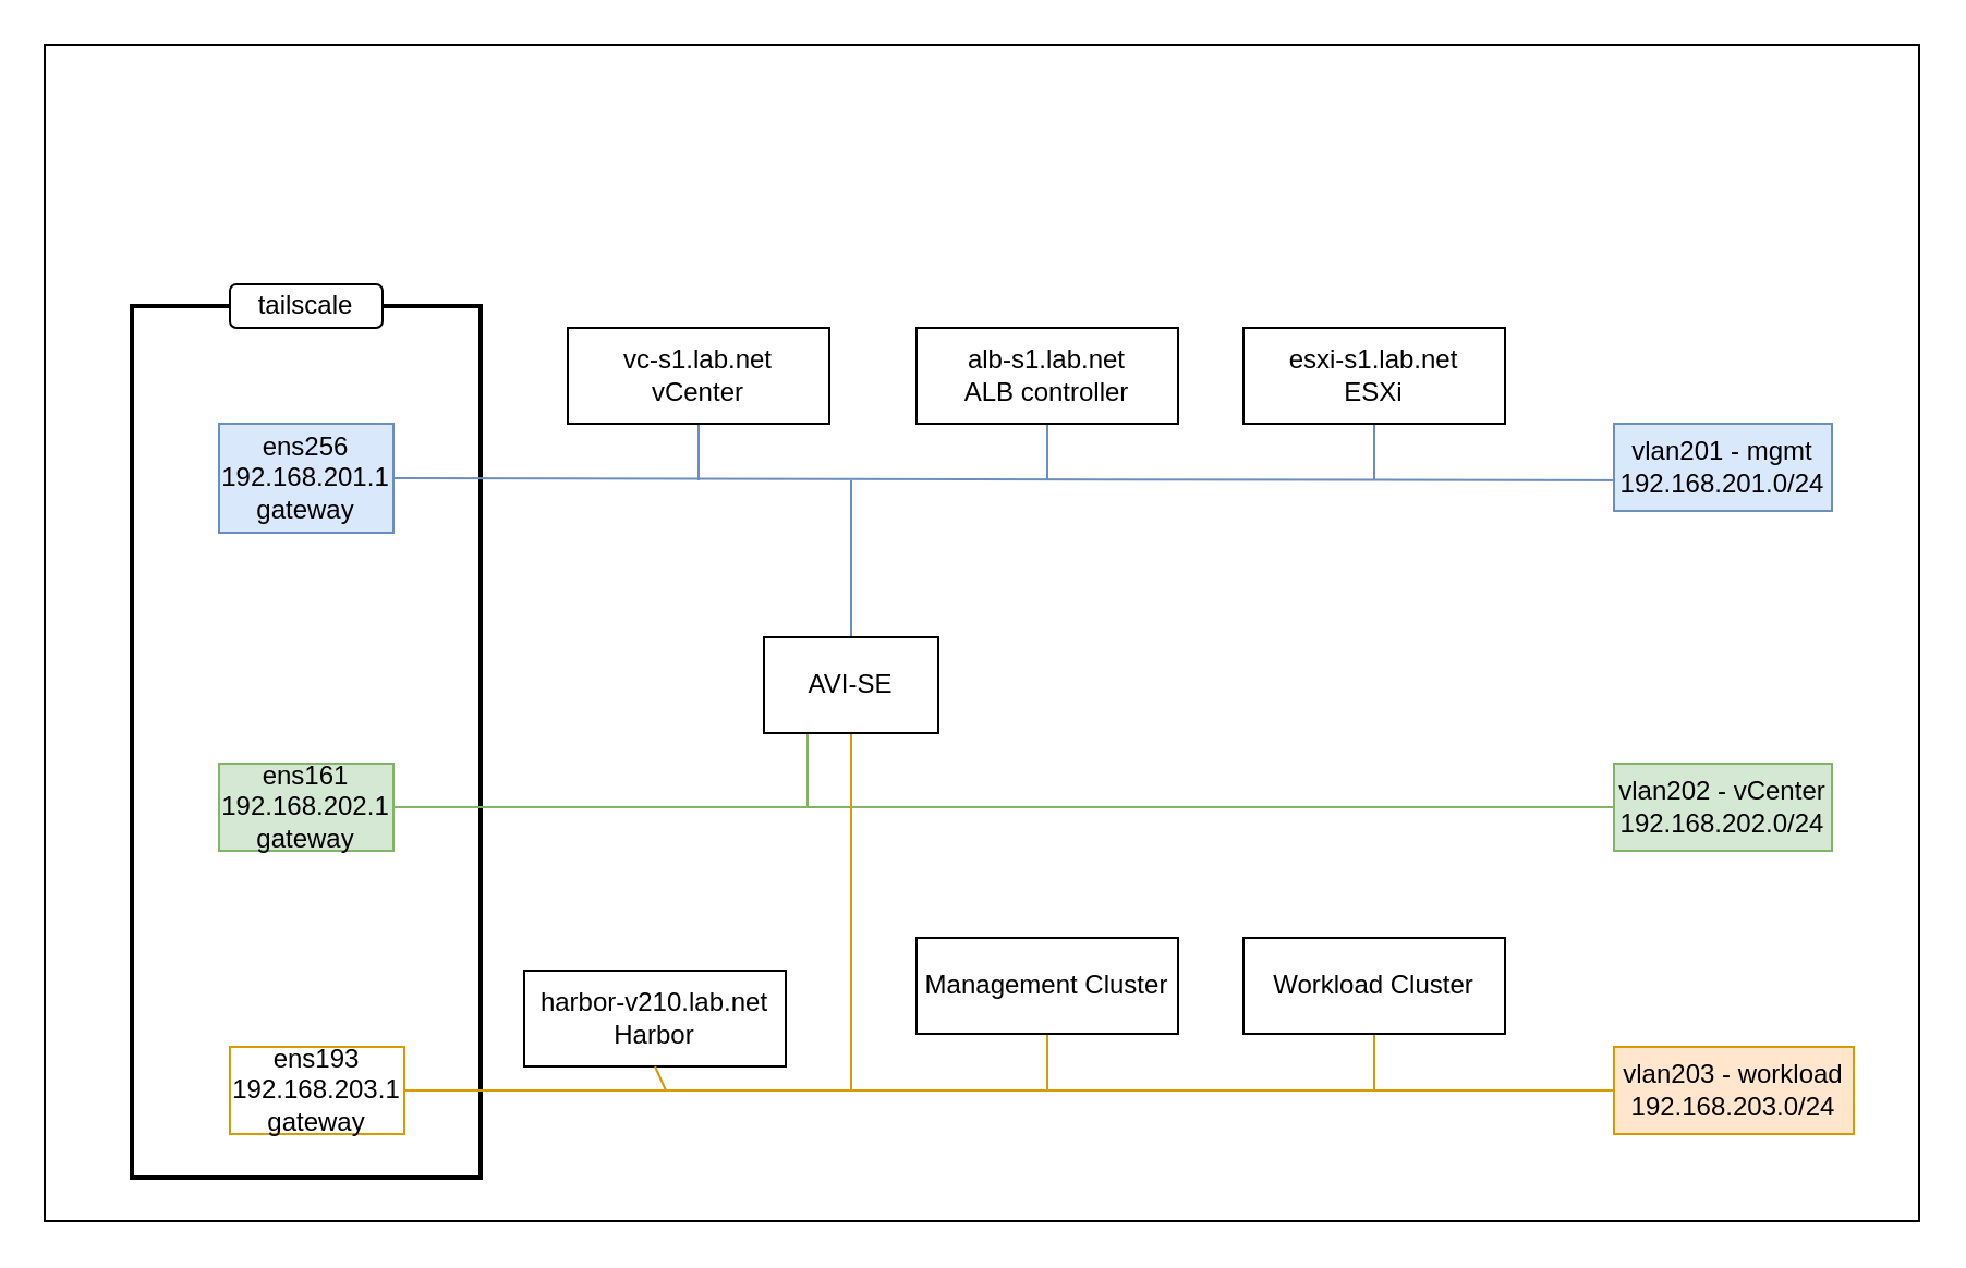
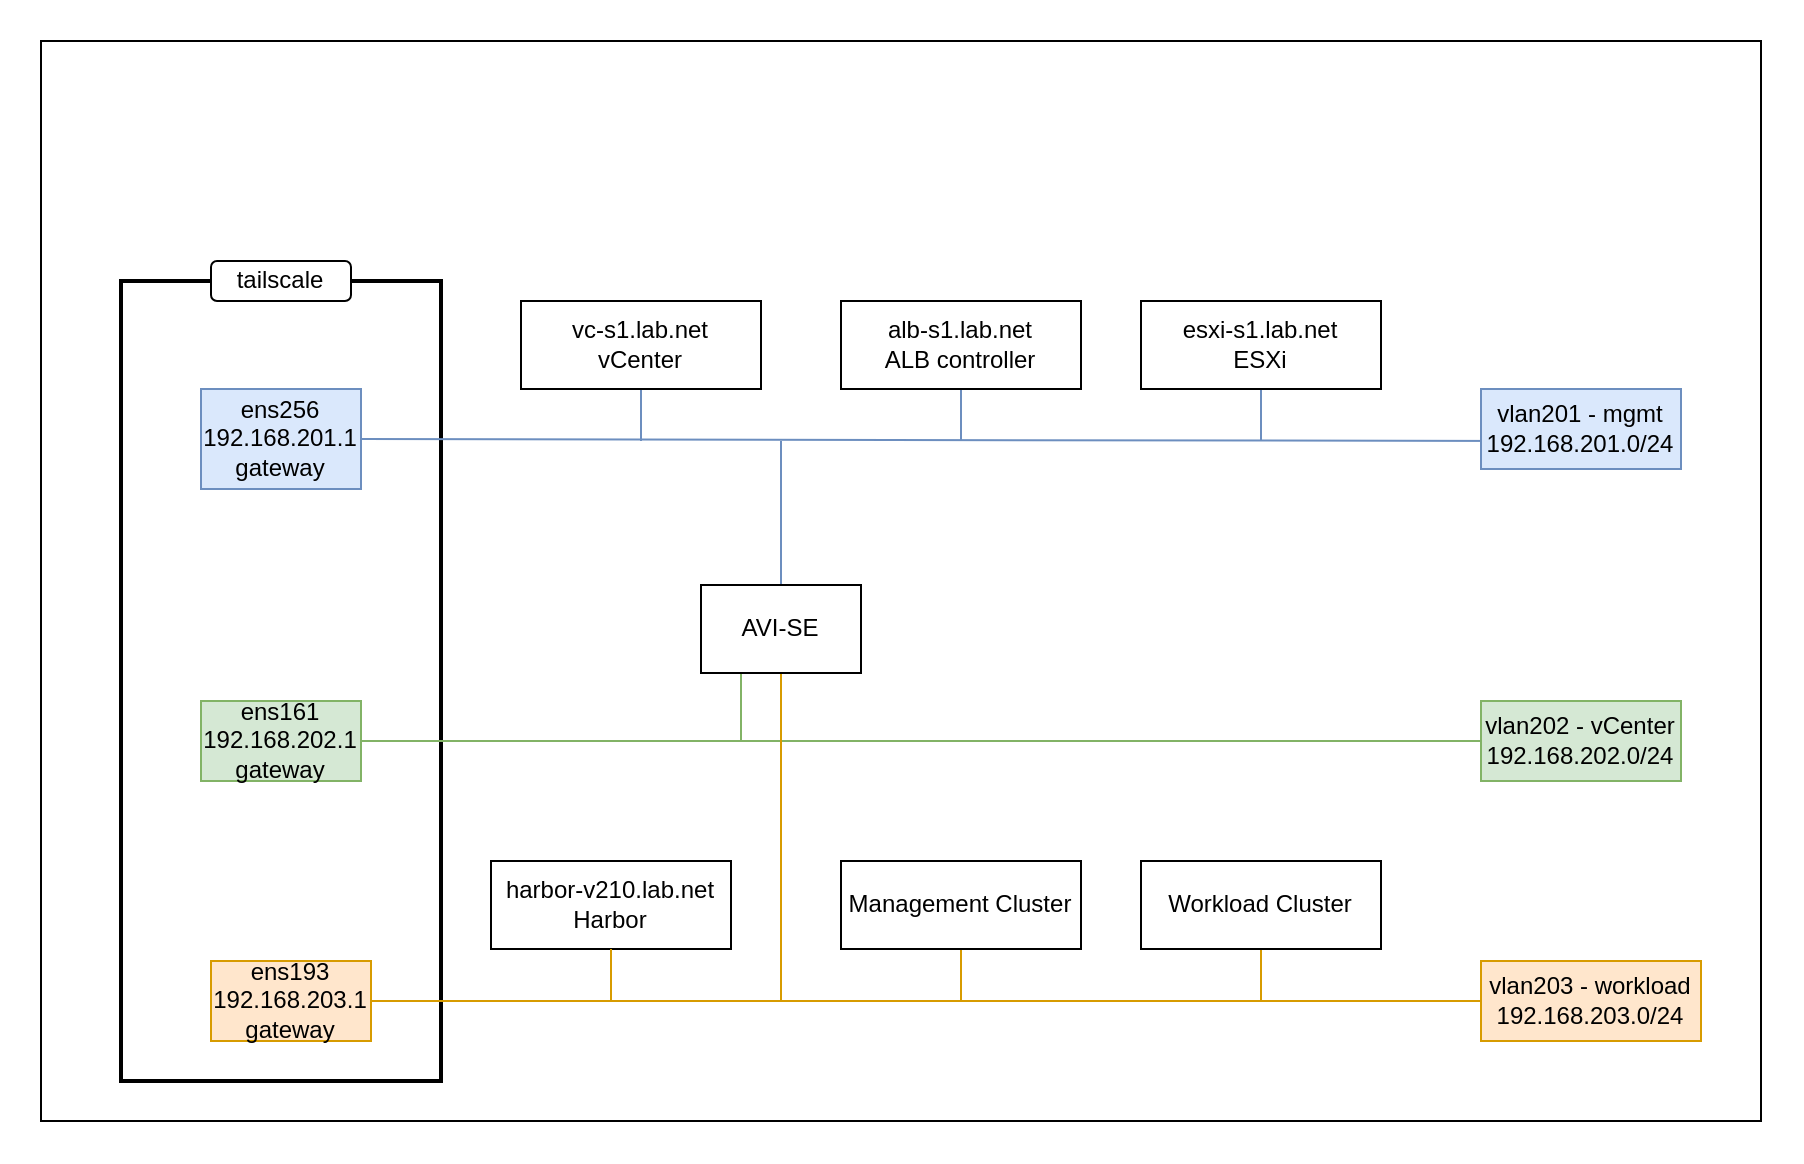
  <mxCell id="0" />
  <mxCell id="1" parent="0" />
  <mxCell id="2" value="" style="rounded=0;whiteSpace=wrap;html=1;" parent="1" vertex="1"><mxGeometry x="20" y="20" width="860" height="540" as="geometry" /></mxCell>
  <mxCell id="3" value="" style="rounded=0;whiteSpace=wrap;html=1;strokeWidth=2;" parent="1" vertex="1"><mxGeometry x="60" y="140" width="160" height="400" as="geometry" /></mxCell>
  <mxCell id="4" value="" style="endArrow=none;html=1;rounded=0;exitX=1;exitY=0.5;exitDx=0;exitDy=0;fillColor=#dae8fc;strokeColor=#6c8ebf;" parent="1" source="28" edge="1"><mxGeometry width="50" height="50" relative="1" as="geometry"><mxPoint x="200" y="220" as="sourcePoint" /><mxPoint x="760" y="220" as="targetPoint" /></mxGeometry></mxCell>
  <mxCell id="5" value="tailscale" style="rounded=1;whiteSpace=wrap;html=1;" parent="1" vertex="1"><mxGeometry x="105" y="130" width="70" height="20" as="geometry" /></mxCell>
  <mxCell id="6" value="" style="endArrow=none;html=1;rounded=0;" parent="1" target="28" edge="1"><mxGeometry width="50" height="50" relative="1" as="geometry"><mxPoint x="140" y="220" as="sourcePoint" /><mxPoint x="760" y="220" as="targetPoint" /></mxGeometry></mxCell>
  <mxCell id="7" value="" style="endArrow=none;html=1;rounded=0;fillColor=#d5e8d4;strokeColor=#82b366;" parent="1" source="9" edge="1"><mxGeometry width="50" height="50" relative="1" as="geometry"><mxPoint x="140" y="370" as="sourcePoint" /><mxPoint x="760" y="370" as="targetPoint" /></mxGeometry></mxCell>
  <mxCell id="8" value="" style="endArrow=none;html=1;rounded=0;" parent="1" target="9" edge="1"><mxGeometry width="50" height="50" relative="1" as="geometry"><mxPoint x="140" y="370" as="sourcePoint" /><mxPoint x="760" y="370" as="targetPoint" /></mxGeometry></mxCell>
  <mxCell id="9" value="ens161&lt;div&gt;192.168.202.1 gateway&lt;/div&gt;" style="rounded=0;whiteSpace=wrap;html=1;fillColor=#d5e8d4;strokeColor=#82b366;" parent="1" vertex="1"><mxGeometry x="100" y="350" width="80" height="40" as="geometry" /></mxCell>
  <mxCell id="10" style="rounded=0;orthogonalLoop=1;jettySize=auto;html=1;exitX=0.5;exitY=1;exitDx=0;exitDy=0;endArrow=none;endFill=0;fillColor=#dae8fc;strokeColor=#6c8ebf;" parent="1" source="11" edge="1"><mxGeometry relative="1" as="geometry"><mxPoint x="320" y="220" as="targetPoint" /></mxGeometry></mxCell>
  <mxCell id="11" value="vc-s1.lab.net&lt;div&gt;vCenter&lt;/div&gt;" style="rounded=0;whiteSpace=wrap;html=1;" parent="1" vertex="1"><mxGeometry x="260" y="150" width="120" height="44" as="geometry" /></mxCell>
  <mxCell id="12" style="rounded=0;orthogonalLoop=1;jettySize=auto;html=1;exitX=0.5;exitY=1;exitDx=0;exitDy=0;endArrow=none;endFill=0;fillColor=#dae8fc;strokeColor=#6c8ebf;" parent="1" source="13" edge="1"><mxGeometry relative="1" as="geometry"><mxPoint x="480" y="220" as="targetPoint" /></mxGeometry></mxCell>
  <mxCell id="13" value="alb-s1.lab.net&lt;div&gt;ALB controller&lt;/div&gt;" style="rounded=0;whiteSpace=wrap;html=1;" parent="1" vertex="1"><mxGeometry x="420" y="150" width="120" height="44" as="geometry" /></mxCell>
  <mxCell id="14" style="rounded=0;orthogonalLoop=1;jettySize=auto;html=1;exitX=0.25;exitY=1;exitDx=0;exitDy=0;endArrow=none;endFill=0;fillColor=#d5e8d4;strokeColor=#82b366;" parent="1" source="17" edge="1"><mxGeometry relative="1" as="geometry"><mxPoint x="370" y="370" as="targetPoint" /></mxGeometry></mxCell>
  <mxCell id="15" style="rounded=0;orthogonalLoop=1;jettySize=auto;html=1;exitX=0.5;exitY=0;exitDx=0;exitDy=0;endArrow=none;endFill=0;fillColor=#dae8fc;strokeColor=#6c8ebf;" parent="1" source="17" edge="1"><mxGeometry relative="1" as="geometry"><mxPoint x="390" y="220" as="targetPoint" /></mxGeometry></mxCell>
  <mxCell id="16" style="rounded=0;orthogonalLoop=1;jettySize=auto;html=1;exitX=0.5;exitY=1;exitDx=0;exitDy=0;endArrow=none;endFill=0;fillColor=#ffe6cc;strokeColor=#d79b00;" parent="1" source="17" edge="1"><mxGeometry relative="1" as="geometry"><mxPoint x="390" y="500" as="targetPoint" /></mxGeometry></mxCell>
  <mxCell id="17" value="AVI-SE" style="rounded=0;whiteSpace=wrap;html=1;" parent="1" vertex="1"><mxGeometry x="350" y="292" width="80" height="44" as="geometry" /></mxCell>
  <mxCell id="18" value="" style="endArrow=none;html=1;rounded=0;fillColor=#ffe6cc;strokeColor=#d79b00;" parent="1" source="20" edge="1"><mxGeometry width="50" height="50" relative="1" as="geometry"><mxPoint x="145" y="500" as="sourcePoint" /><mxPoint x="765" y="500" as="targetPoint" /></mxGeometry></mxCell>
  <mxCell id="19" value="" style="endArrow=none;html=1;rounded=0;" parent="1" target="20" edge="1"><mxGeometry width="50" height="50" relative="1" as="geometry"><mxPoint x="145" y="500" as="sourcePoint" /><mxPoint x="765" y="500" as="targetPoint" /></mxGeometry></mxCell>
- <mxCell id="20" value="ens193&lt;div&gt;192.168.203.1&lt;/div&gt;&lt;div&gt;gateway&lt;/div&gt;" style="rounded=0;whiteSpace=wrap;html=1;fillColor=#ffffff;strokeColor=#d79b00;" parent="1" vertex="1"><mxGeometry x="105" y="480" width="80" height="40" as="geometry" /></mxCell>
+ <mxCell id="20" value="ens193&lt;div&gt;192.168.203.1&lt;/div&gt;&lt;div&gt;gateway&lt;/div&gt;" style="rounded=0;whiteSpace=wrap;html=1;fillColor=#ffe6cc;strokeColor=#d79b00;" parent="1" vertex="1"><mxGeometry x="105" y="480" width="80" height="40" as="geometry" /></mxCell>
  <mxCell id="21" style="rounded=0;orthogonalLoop=1;jettySize=auto;html=1;exitX=0.5;exitY=1;exitDx=0;exitDy=0;endArrow=none;endFill=0;fillColor=#ffe6cc;strokeColor=#d79b00;" parent="1" source="22" edge="1"><mxGeometry relative="1" as="geometry"><mxPoint x="480" y="500" as="targetPoint" /></mxGeometry></mxCell>
  <mxCell id="22" value="Management Cluster" style="rounded=0;whiteSpace=wrap;html=1;" parent="1" vertex="1"><mxGeometry x="420" y="430" width="120" height="44" as="geometry" /></mxCell>
  <mxCell id="23" style="rounded=0;orthogonalLoop=1;jettySize=auto;html=1;exitX=0.5;exitY=1;exitDx=0;exitDy=0;endArrow=none;endFill=0;fillColor=#ffe6cc;strokeColor=#d79b00;" parent="1" source="24" edge="1"><mxGeometry relative="1" as="geometry"><mxPoint x="630" y="500" as="targetPoint" /></mxGeometry></mxCell>
  <mxCell id="24" value="Workload Cluster" style="rounded=0;whiteSpace=wrap;html=1;" parent="1" vertex="1"><mxGeometry x="570" y="430" width="120" height="44" as="geometry" /></mxCell>
  <mxCell id="25" value="vlan203 - workload&lt;div&gt;192.168.203.0/24&lt;/div&gt;" style="rounded=0;whiteSpace=wrap;html=1;fillColor=#ffe6cc;strokeColor=#d79b00;" parent="1" vertex="1"><mxGeometry x="740" y="480" width="110" height="40" as="geometry" /></mxCell>
  <mxCell id="26" value="vlan202 - vCenter&lt;div&gt;192.168.202.0/24&lt;/div&gt;" style="rounded=0;whiteSpace=wrap;html=1;fillColor=#d5e8d4;strokeColor=#82b366;" parent="1" vertex="1"><mxGeometry x="740" y="350" width="100" height="40" as="geometry" /></mxCell>
  <mxCell id="27" value="vlan201 - mgmt&lt;div&gt;192.168.201.0/24&lt;/div&gt;" style="rounded=0;whiteSpace=wrap;html=1;fillColor=#dae8fc;strokeColor=#6c8ebf;" parent="1" vertex="1"><mxGeometry x="740" y="194" width="100" height="40" as="geometry" /></mxCell>
  <mxCell id="28" value="ens256&lt;div&gt;192.168.201.1&lt;/div&gt;&lt;div&gt;gateway&lt;/div&gt;" style="rounded=0;whiteSpace=wrap;html=1;fillColor=#dae8fc;strokeColor=#6c8ebf;" parent="1" vertex="1"><mxGeometry x="100" y="194" width="80" height="50" as="geometry" /></mxCell>
- <mxCell id="29" value="harbor-v210.lab.net&lt;div&gt;Harbor&lt;/div&gt;" style="rounded=0;whiteSpace=wrap;html=1;" parent="1" vertex="1"><mxGeometry x="240" y="445" width="120" height="44" as="geometry" /></mxCell>
+ <mxCell id="29" value="harbor-v210.lab.net&lt;div&gt;Harbor&lt;/div&gt;" style="rounded=0;whiteSpace=wrap;html=1;" parent="1" vertex="1"><mxGeometry x="245" y="430" width="120" height="44" as="geometry" /></mxCell>
  <mxCell id="30" style="rounded=0;orthogonalLoop=1;jettySize=auto;html=1;endArrow=none;endFill=0;fillColor=#ffe6cc;strokeColor=#d79b00;entryX=0.5;entryY=1;entryDx=0;entryDy=0;" parent="1" target="29" edge="1"><mxGeometry relative="1" as="geometry"><mxPoint x="505" y="510" as="targetPoint" /><mxPoint x="305" y="500" as="sourcePoint" /></mxGeometry></mxCell>
  <mxCell id="31" style="edgeStyle=none;html=1;exitX=0.5;exitY=1;exitDx=0;exitDy=0;endArrow=none;endFill=0;fillColor=#dae8fc;strokeColor=#6c8ebf;" parent="1" source="32" edge="1"><mxGeometry relative="1" as="geometry"><mxPoint x="630" y="220" as="targetPoint" /></mxGeometry></mxCell>
  <mxCell id="32" value="esxi-s1.lab.net&lt;div&gt;ESXi&lt;/div&gt;" style="rounded=0;whiteSpace=wrap;html=1;" parent="1" vertex="1"><mxGeometry x="570" y="150" width="120" height="44" as="geometry" /></mxCell>
